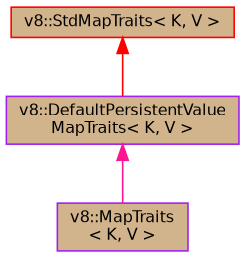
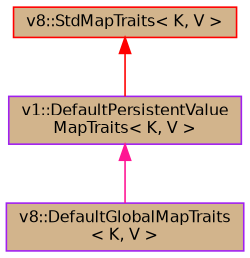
  digraph {
    rankdir=TB
    node [color=purple fillcolor=tan fontname=Helvetica fontsize=10 shape=record style=filled]
    edge [dir=back fontname=Helvetica fontsize=10 labelfontname=Helvetica labelfontsize=10 style=solid]
    n1 [color=red height=0.2 label="v8::StdMapTraits\< K, V \>" width=0.4]
-   n2 [height=0.2 label="v8::DefaultPersistentValue\lMapTraits\< K, V \>" width=0.4]
-   n3 [height=0.2 label="v8::MapTraits\l\< K, V \>" width=0.4]
+   n2 [height=0.2 label="v1::DefaultPersistentValue\lMapTraits\< K, V \>" width=0.4]
+   n3 [height=0.2 label="v8::DefaultGlobalMapTraits\l\< K, V \>" width=0.4]
    n1 -> n2 [color=red]
    n2 -> n3 [color=deeppink]
  }
